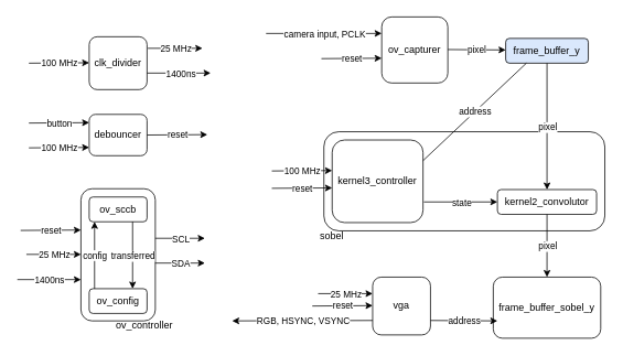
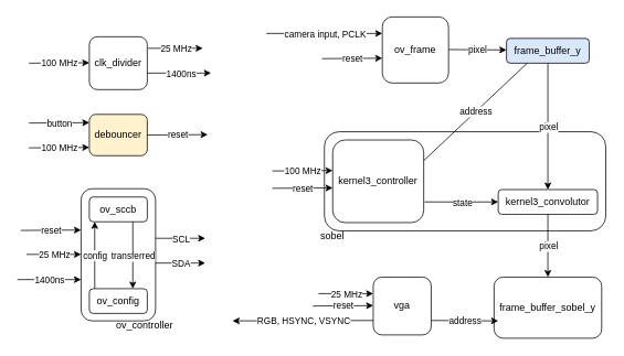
  <mxCell id="0" />
  <mxCell id="1" parent="0" />
  <mxCell id="2" value="" style="rounded=1;whiteSpace=wrap;html=1;" vertex="1" parent="1"><mxGeometry x="391" y="159" width="340" height="120" as="geometry" /></mxCell>
  <mxCell id="3" value="" style="rounded=1;whiteSpace=wrap;html=1;" vertex="1" parent="1"><mxGeometry x="97" y="228" width="90" height="160" as="geometry" /></mxCell>
  <mxCell id="4" value="clk_divider" style="rounded=1;whiteSpace=wrap;html=1;" vertex="1" parent="1"><mxGeometry x="107" y="44" width="70" height="64" as="geometry" /></mxCell>
  <mxCell id="5" value="vga" style="rounded=1;whiteSpace=wrap;html=1;" vertex="1" parent="1"><mxGeometry x="450" y="335" width="70" height="70" as="geometry" /></mxCell>
  <mxCell id="6" value="ov_sccb" style="rounded=1;whiteSpace=wrap;html=1;" vertex="1" parent="1"><mxGeometry x="107" y="238" width="70" height="30" as="geometry" /></mxCell>
- <mxCell id="7" value="ov_capturer" style="rounded=1;whiteSpace=wrap;html=1;" vertex="1" parent="1"><mxGeometry x="461" y="20" width="80" height="80" as="geometry" /></mxCell>
+ <mxCell id="7" value="ov_frame" style="rounded=1;whiteSpace=wrap;html=1;" vertex="1" parent="1"><mxGeometry x="461" y="20" width="80" height="80" as="geometry" /></mxCell>
  <mxCell id="8" value="kernel3_controller" style="rounded=1;whiteSpace=wrap;html=1;" vertex="1" parent="1"><mxGeometry x="401" y="169" width="110" height="100" as="geometry" /></mxCell>
  <mxCell id="9" value="frame_buffer_sobel_y" style="rounded=1;whiteSpace=wrap;html=1;" vertex="1" parent="1"><mxGeometry x="596" y="335" width="130" height="74" as="geometry" /></mxCell>
  <mxCell id="10" value="ov_config" style="rounded=1;whiteSpace=wrap;html=1;" vertex="1" parent="1"><mxGeometry x="107" y="349" width="70" height="30" as="geometry" /></mxCell>
- <mxCell id="11" value="kernel2_convolutor" style="rounded=1;whiteSpace=wrap;html=1;" vertex="1" parent="1"><mxGeometry x="601" y="229" width="120" height="30" as="geometry" /></mxCell>
+ <mxCell id="11" value="kernel3_convolutor" style="rounded=1;whiteSpace=wrap;html=1;" vertex="1" parent="1"><mxGeometry x="601" y="229" width="120" height="30" as="geometry" /></mxCell>
  <mxCell id="12" value="frame_buffer_y" style="rounded=1;whiteSpace=wrap;html=1;fillColor=#dae8fc;" vertex="1" parent="1"><mxGeometry x="611" y="46" width="100" height="30" as="geometry" /></mxCell>
- <mxCell id="13" value="debouncer" style="rounded=1;whiteSpace=wrap;html=1;" vertex="1" parent="1"><mxGeometry x="107" y="138" width="70" height="50" as="geometry" /></mxCell>
+ <mxCell id="13" value="debouncer" style="rounded=1;whiteSpace=wrap;html=1;fillColor=#fff2cc;" vertex="1" parent="1"><mxGeometry x="107" y="138" width="70" height="50" as="geometry" /></mxCell>
  <mxCell id="14" value="" style="endArrow=classic;html=1;rounded=0;" edge="1" parent="1"><mxGeometry relative="1" as="geometry"><mxPoint x="34" y="76" as="sourcePoint" /><mxPoint x="107" y="75.5" as="targetPoint" /></mxGeometry></mxCell>
  <mxCell id="15" value="100 MHz" style="edgeLabel;resizable=0;html=1;align=center;verticalAlign=middle;" connectable="0" vertex="1" parent="14"><mxGeometry relative="1" as="geometry" /></mxCell>
  <mxCell id="16" value="" style="endArrow=classic;html=1;rounded=0;" edge="1" parent="1"><mxGeometry relative="1" as="geometry"><mxPoint x="178" y="58" as="sourcePoint" /><mxPoint x="244" y="58" as="targetPoint" /></mxGeometry></mxCell>
  <mxCell id="17" value="25 MHz" style="edgeLabel;resizable=0;html=1;align=center;verticalAlign=middle;" connectable="0" vertex="1" parent="16"><mxGeometry relative="1" as="geometry" /></mxCell>
  <mxCell id="18" value="" style="endArrow=classic;html=1;rounded=0;" edge="1" parent="1"><mxGeometry relative="1" as="geometry"><mxPoint x="177" y="88" as="sourcePoint" /><mxPoint x="254" y="88" as="targetPoint" /></mxGeometry></mxCell>
  <mxCell id="19" value="1400ns" style="edgeLabel;resizable=0;html=1;align=center;verticalAlign=middle;" connectable="0" vertex="1" parent="18"><mxGeometry relative="1" as="geometry"><mxPoint x="1" y="1" as="offset" /></mxGeometry></mxCell>
  <mxCell id="20" value="" style="endArrow=classic;html=1;rounded=0;" edge="1" parent="1"><mxGeometry relative="1" as="geometry"><mxPoint x="34" y="148.5" as="sourcePoint" /><mxPoint x="107" y="148" as="targetPoint" /></mxGeometry></mxCell>
  <mxCell id="21" value="button" style="edgeLabel;resizable=0;html=1;align=center;verticalAlign=middle;" connectable="0" vertex="1" parent="20"><mxGeometry relative="1" as="geometry" /></mxCell>
  <mxCell id="22" value="" style="endArrow=classic;html=1;rounded=0;" edge="1" parent="1"><mxGeometry relative="1" as="geometry"><mxPoint x="34" y="178.5" as="sourcePoint" /><mxPoint x="107" y="178" as="targetPoint" /></mxGeometry></mxCell>
  <mxCell id="23" value="100 MHz" style="edgeLabel;resizable=0;html=1;align=center;verticalAlign=middle;" connectable="0" vertex="1" parent="22"><mxGeometry relative="1" as="geometry" /></mxCell>
  <mxCell id="24" value="" style="endArrow=classic;html=1;rounded=0;" edge="1" parent="1"><mxGeometry relative="1" as="geometry"><mxPoint x="177" y="163" as="sourcePoint" /><mxPoint x="250" y="162.5" as="targetPoint" /></mxGeometry></mxCell>
  <mxCell id="25" value="reset" style="edgeLabel;resizable=0;html=1;align=center;verticalAlign=middle;" connectable="0" vertex="1" parent="24"><mxGeometry relative="1" as="geometry" /></mxCell>
  <mxCell id="26" value="" style="endArrow=classic;html=1;rounded=0;" edge="1" parent="1"><mxGeometry relative="1" as="geometry"><mxPoint x="24" y="278.5" as="sourcePoint" /><mxPoint x="97" y="278" as="targetPoint" /></mxGeometry></mxCell>
  <mxCell id="27" value="reset" style="edgeLabel;resizable=0;html=1;align=center;verticalAlign=middle;" connectable="0" vertex="1" parent="26"><mxGeometry relative="1" as="geometry" /></mxCell>
  <mxCell id="28" value="" style="endArrow=classic;html=1;rounded=0;" edge="1" parent="1"><mxGeometry relative="1" as="geometry"><mxPoint x="31" y="307.5" as="sourcePoint" /><mxPoint x="97" y="307.5" as="targetPoint" /></mxGeometry></mxCell>
  <mxCell id="29" value="25 MHz" style="edgeLabel;resizable=0;html=1;align=center;verticalAlign=middle;" connectable="0" vertex="1" parent="28"><mxGeometry relative="1" as="geometry" /></mxCell>
  <mxCell id="30" value="" style="endArrow=classic;html=1;rounded=0;" edge="1" parent="1"><mxGeometry relative="1" as="geometry"><mxPoint x="20" y="338" as="sourcePoint" /><mxPoint x="97" y="338" as="targetPoint" /></mxGeometry></mxCell>
  <mxCell id="31" value="1400ns" style="edgeLabel;resizable=0;html=1;align=center;verticalAlign=middle;" connectable="0" vertex="1" parent="30"><mxGeometry relative="1" as="geometry" /></mxCell>
  <mxCell id="32" value="" style="endArrow=classic;html=1;rounded=0;" edge="1" parent="1"><mxGeometry relative="1" as="geometry"><mxPoint x="187" y="288" as="sourcePoint" /><mxPoint x="247" y="288" as="targetPoint" /></mxGeometry></mxCell>
  <mxCell id="33" value="SCL" style="edgeLabel;resizable=0;html=1;align=center;verticalAlign=middle;" connectable="0" vertex="1" parent="32"><mxGeometry relative="1" as="geometry" /></mxCell>
  <mxCell id="34" value="" style="endArrow=classic;html=1;rounded=0;" edge="1" parent="1"><mxGeometry relative="1" as="geometry"><mxPoint x="187" y="318" as="sourcePoint" /><mxPoint x="247" y="318" as="targetPoint" /></mxGeometry></mxCell>
  <mxCell id="35" value="SDA" style="edgeLabel;resizable=0;html=1;align=center;verticalAlign=middle;" connectable="0" vertex="1" parent="34"><mxGeometry relative="1" as="geometry" /></mxCell>
  <mxCell id="36" value="" style="endArrow=classic;html=1;rounded=0;exitX=0.75;exitY=1;exitDx=0;exitDy=0;entryX=0.75;entryY=0;entryDx=0;entryDy=0;" edge="1" parent="1" source="6" target="10"><mxGeometry relative="1" as="geometry"><mxPoint x="234" y="278" as="sourcePoint" /><mxPoint x="334" y="278" as="targetPoint" /></mxGeometry></mxCell>
  <mxCell id="37" value="transferred" style="edgeLabel;resizable=0;html=1;align=center;verticalAlign=middle;" connectable="0" vertex="1" parent="36"><mxGeometry relative="1" as="geometry" /></mxCell>
  <mxCell id="38" value="" style="endArrow=classic;html=1;rounded=0;exitX=0.25;exitY=0;exitDx=0;exitDy=0;entryX=0.25;entryY=1;entryDx=0;entryDy=0;" edge="1" parent="1"><mxGeometry relative="1" as="geometry"><mxPoint x="113.5" y="349" as="sourcePoint" /><mxPoint x="113.5" y="268" as="targetPoint" /></mxGeometry></mxCell>
  <mxCell id="39" value="config" style="edgeLabel;resizable=0;html=1;align=center;verticalAlign=middle;" connectable="0" vertex="1" parent="38"><mxGeometry relative="1" as="geometry" /></mxCell>
  <mxCell id="40" value="" style="endArrow=classic;html=1;rounded=0;" edge="1" parent="1"><mxGeometry relative="1" as="geometry"><mxPoint x="321" y="40" as="sourcePoint" /><mxPoint x="461" y="40" as="targetPoint" /></mxGeometry></mxCell>
  <mxCell id="41" value="&#10;&#10;&lt;span style=&quot;color: rgb(0, 0, 0); font-family: helvetica; font-size: 11px; font-style: normal; font-weight: 400; letter-spacing: normal; text-align: center; text-indent: 0px; text-transform: none; word-spacing: 0px; background-color: rgb(255, 255, 255); display: inline; float: none;&quot;&gt;camera input, PCLK&lt;/span&gt;&#10;&#10;" style="edgeLabel;resizable=0;html=1;align=center;verticalAlign=middle;" connectable="0" vertex="1" parent="40"><mxGeometry relative="1" as="geometry" /></mxCell>
  <mxCell id="42" value="" style="endArrow=classic;html=1;rounded=0;" edge="1" parent="1"><mxGeometry relative="1" as="geometry"><mxPoint x="388" y="70.5" as="sourcePoint" /><mxPoint x="461" y="70" as="targetPoint" /></mxGeometry></mxCell>
  <mxCell id="43" value="reset" style="edgeLabel;resizable=0;html=1;align=center;verticalAlign=middle;" connectable="0" vertex="1" parent="42"><mxGeometry relative="1" as="geometry" /></mxCell>
  <mxCell id="44" value="" style="endArrow=classic;html=1;rounded=0;" edge="1" parent="1"><mxGeometry relative="1" as="geometry"><mxPoint x="541" y="59.5" as="sourcePoint" /><mxPoint x="611" y="60" as="targetPoint" /></mxGeometry></mxCell>
  <mxCell id="45" value="pixel" style="edgeLabel;resizable=0;html=1;align=center;verticalAlign=middle;" connectable="0" vertex="1" parent="44"><mxGeometry relative="1" as="geometry" /></mxCell>
  <mxCell id="46" value="" style="endArrow=classic;html=1;rounded=0;" edge="1" parent="1"><mxGeometry relative="1" as="geometry"><mxPoint x="328" y="206.5" as="sourcePoint" /><mxPoint x="401" y="206" as="targetPoint" /></mxGeometry></mxCell>
  <mxCell id="47" value="100 MHz" style="edgeLabel;resizable=0;html=1;align=center;verticalAlign=middle;" connectable="0" vertex="1" parent="46"><mxGeometry relative="1" as="geometry" /></mxCell>
  <mxCell id="48" value="" style="endArrow=classic;html=1;rounded=0;" edge="1" parent="1"><mxGeometry relative="1" as="geometry"><mxPoint x="328" y="227.5" as="sourcePoint" /><mxPoint x="401" y="227" as="targetPoint" /></mxGeometry></mxCell>
  <mxCell id="49" value="reset" style="edgeLabel;resizable=0;html=1;align=center;verticalAlign=middle;" connectable="0" vertex="1" parent="48"><mxGeometry relative="1" as="geometry" /></mxCell>
  <mxCell id="50" value="" style="endArrow=none;html=1;rounded=0;entryX=0.25;entryY=1;entryDx=0;entryDy=0;exitX=1;exitY=0.25;exitDx=0;exitDy=0;" edge="1" parent="1" source="8" target="12"><mxGeometry relative="1" as="geometry"><mxPoint x="221" y="179" as="sourcePoint" /><mxPoint x="321" y="179" as="targetPoint" /></mxGeometry></mxCell>
  <mxCell id="51" value="address" style="edgeLabel;resizable=0;html=1;align=center;verticalAlign=middle;" connectable="0" vertex="1" parent="50"><mxGeometry relative="1" as="geometry" /></mxCell>
  <mxCell id="52" value="" style="endArrow=classic;html=1;rounded=0;entryX=0;entryY=0.5;entryDx=0;entryDy=0;" edge="1" parent="1" target="11"><mxGeometry relative="1" as="geometry"><mxPoint x="512" y="244" as="sourcePoint" /><mxPoint x="612" y="244" as="targetPoint" /></mxGeometry></mxCell>
  <mxCell id="53" value="state" style="edgeLabel;resizable=0;html=1;align=center;verticalAlign=middle;" connectable="0" vertex="1" parent="52"><mxGeometry relative="1" as="geometry" /></mxCell>
  <mxCell id="54" value="" style="endArrow=classic;html=1;rounded=0;exitX=0.5;exitY=1;exitDx=0;exitDy=0;entryX=0.5;entryY=0;entryDx=0;entryDy=0;" edge="1" parent="1" source="12" target="11"><mxGeometry relative="1" as="geometry"><mxPoint x="481" y="159" as="sourcePoint" /><mxPoint x="581" y="159" as="targetPoint" /></mxGeometry></mxCell>
  <mxCell id="55" value="pixel" style="edgeLabel;resizable=0;html=1;align=center;verticalAlign=middle;" connectable="0" vertex="1" parent="54"><mxGeometry relative="1" as="geometry" /></mxCell>
  <mxCell id="56" value="" style="endArrow=classic;html=1;rounded=0;entryX=0.5;entryY=0;entryDx=0;entryDy=0;" edge="1" parent="1" target="9"><mxGeometry relative="1" as="geometry"><mxPoint x="661" y="259" as="sourcePoint" /><mxPoint x="601" y="289" as="targetPoint" /></mxGeometry></mxCell>
  <mxCell id="57" value="pixel" style="edgeLabel;resizable=0;html=1;align=center;verticalAlign=middle;" connectable="0" vertex="1" parent="56"><mxGeometry relative="1" as="geometry" /></mxCell>
  <mxCell id="58" value="" style="endArrow=classic;html=1;rounded=0;" edge="1" parent="1"><mxGeometry relative="1" as="geometry"><mxPoint x="384" y="355" as="sourcePoint" /><mxPoint x="450" y="355" as="targetPoint" /></mxGeometry></mxCell>
  <mxCell id="59" value="25 MHz" style="edgeLabel;resizable=0;html=1;align=center;verticalAlign=middle;" connectable="0" vertex="1" parent="58"><mxGeometry relative="1" as="geometry" /></mxCell>
  <mxCell id="60" value="" style="endArrow=classic;html=1;rounded=0;exitX=0;exitY=0.75;exitDx=0;exitDy=0;" edge="1" parent="1" source="5"><mxGeometry relative="1" as="geometry"><mxPoint x="430" y="365" as="sourcePoint" /><mxPoint x="280" y="388" as="targetPoint" /></mxGeometry></mxCell>
  <mxCell id="61" value="RGB, HSYNC, VSYNC" style="edgeLabel;resizable=0;html=1;align=center;verticalAlign=middle;" connectable="0" vertex="1" parent="60"><mxGeometry relative="1" as="geometry" /></mxCell>
  <mxCell id="62" value="ov_controller" style="text;html=1;strokeColor=none;fillColor=none;align=center;verticalAlign=middle;whiteSpace=wrap;rounded=0;" vertex="1" parent="1"><mxGeometry x="144" y="379" width="60" height="30" as="geometry" /></mxCell>
  <mxCell id="63" value="sobel" style="text;html=1;strokeColor=none;fillColor=none;align=center;verticalAlign=middle;whiteSpace=wrap;rounded=0;" vertex="1" parent="1"><mxGeometry x="371" y="270" width="60" height="30" as="geometry" /></mxCell>
  <mxCell id="64" value="" style="endArrow=classic;html=1;rounded=0;exitX=1;exitY=0.75;exitDx=0;exitDy=0;" edge="1" parent="1" source="5"><mxGeometry relative="1" as="geometry"><mxPoint x="541" y="389" as="sourcePoint" /><mxPoint x="601" y="388" as="targetPoint" /></mxGeometry></mxCell>
  <mxCell id="65" value="address" style="edgeLabel;resizable=0;html=1;align=center;verticalAlign=middle;" connectable="0" vertex="1" parent="64"><mxGeometry relative="1" as="geometry" /></mxCell>
  <mxCell id="66" value="" style="endArrow=classic;html=1;rounded=0;" edge="1" parent="1"><mxGeometry relative="1" as="geometry"><mxPoint x="377" y="370" as="sourcePoint" /><mxPoint x="450" y="369.5" as="targetPoint" /></mxGeometry></mxCell>
  <mxCell id="67" value="reset" style="edgeLabel;resizable=0;html=1;align=center;verticalAlign=middle;" connectable="0" vertex="1" parent="66"><mxGeometry relative="1" as="geometry" /></mxCell>
